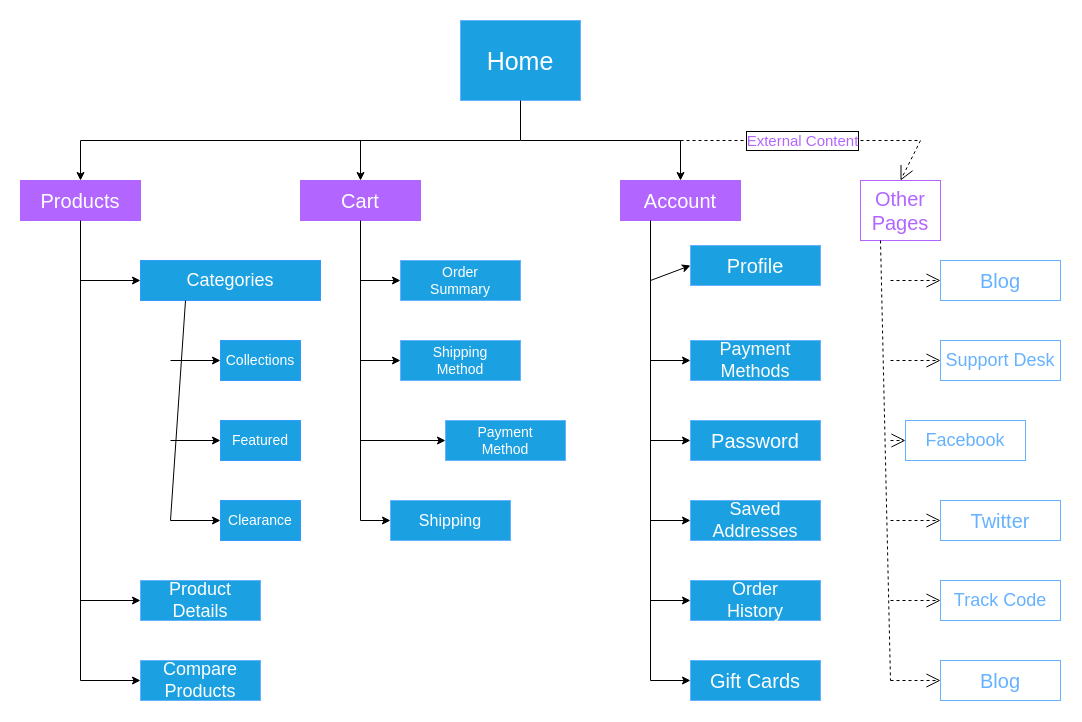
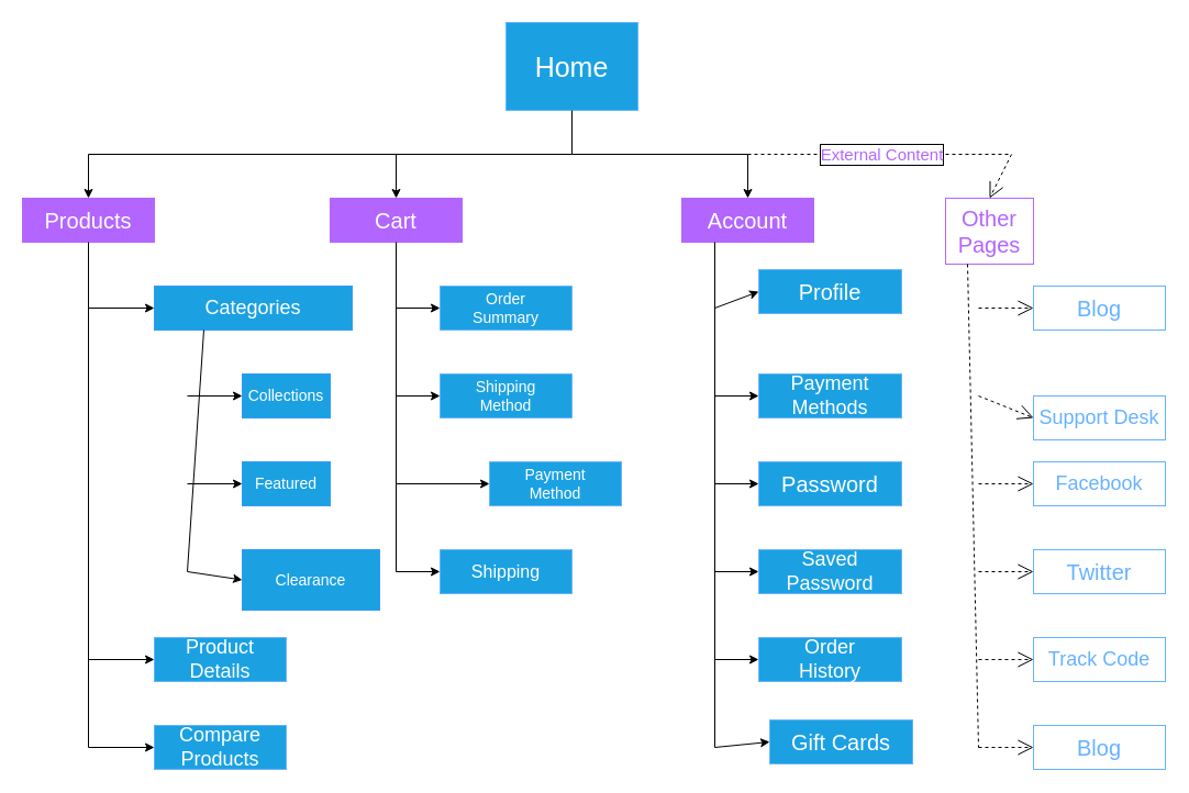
  <mxCell id="0" />
  <mxCell id="1" parent="0" />
  <mxCell id="2" value="Home" style="rounded=0;whiteSpace=wrap;html=1;fillColor=#1ba1e2;fontColor=#ffffff;strokeColor=#66B2FF;fontSize=25;" parent="1" vertex="1"><mxGeometry x="460" y="20" width="120" height="80" as="geometry" /></mxCell>
  <mxCell id="3" value="Products" style="rounded=0;whiteSpace=wrap;html=1;strokeColor=#B266FF;fillColor=#B266FF;fontColor=#ffffff;fontSize=20;" parent="1" vertex="1"><mxGeometry x="20" y="180" width="120" height="40" as="geometry" /></mxCell>
  <mxCell id="4" value="Cart" style="rounded=0;whiteSpace=wrap;html=1;strokeColor=#B266FF;fillColor=#B266FF;fontColor=#ffffff;fontSize=20;" parent="1" vertex="1"><mxGeometry x="300" y="180" width="120" height="40" as="geometry" /></mxCell>
  <mxCell id="5" value="Account" style="rounded=0;whiteSpace=wrap;html=1;strokeColor=#B266FF;fillColor=#B266FF;fontColor=#ffffff;fontSize=20;" parent="1" vertex="1"><mxGeometry x="620" y="180" width="120" height="40" as="geometry" /></mxCell>
  <mxCell id="6" value="Other Pages" style="rounded=0;whiteSpace=wrap;html=1;strokeColor=#B266FF;fillColor=#FFFFFF;fontColor=#B266FF;fontSize=20;" parent="1" vertex="1"><mxGeometry x="860" y="180" width="80" height="60" as="geometry" /></mxCell>
  <mxCell id="7" value="" style="endArrow=none;html=1;rounded=0;fontColor=#B266FF;entryX=0.5;entryY=1;entryDx=0;entryDy=0;" parent="1" target="2" edge="1"><mxGeometry width="50" height="50" relative="1" as="geometry"><mxPoint x="520" y="140" as="sourcePoint" /><mxPoint x="430" y="220" as="targetPoint" /></mxGeometry></mxCell>
  <mxCell id="8" value="" style="endArrow=none;html=1;rounded=0;fontColor=#B266FF;" parent="1" edge="1"><mxGeometry width="50" height="50" relative="1" as="geometry"><mxPoint x="80" y="140" as="sourcePoint" /><mxPoint x="520" y="140" as="targetPoint" /></mxGeometry></mxCell>
  <mxCell id="9" value="" style="endArrow=none;html=1;rounded=0;fontColor=#B266FF;" parent="1" edge="1"><mxGeometry width="50" height="50" relative="1" as="geometry"><mxPoint x="680" y="140" as="sourcePoint" /><mxPoint x="520" y="140" as="targetPoint" /></mxGeometry></mxCell>
  <mxCell id="10" value="" style="endArrow=classic;html=1;rounded=0;fontColor=#B266FF;entryX=0.5;entryY=0;entryDx=0;entryDy=0;" parent="1" target="4" edge="1"><mxGeometry width="50" height="50" relative="1" as="geometry"><mxPoint x="360" y="140" as="sourcePoint" /><mxPoint x="430" y="220" as="targetPoint" /></mxGeometry></mxCell>
  <mxCell id="11" value="" style="endArrow=classic;html=1;rounded=0;fontColor=#B266FF;entryX=0.5;entryY=0;entryDx=0;entryDy=0;" parent="1" target="3" edge="1"><mxGeometry width="50" height="50" relative="1" as="geometry"><mxPoint x="80" y="140" as="sourcePoint" /><mxPoint x="430" y="220" as="targetPoint" /></mxGeometry></mxCell>
  <mxCell id="12" value="" style="endArrow=classic;html=1;rounded=0;fontColor=#B266FF;entryX=0.5;entryY=0;entryDx=0;entryDy=0;" parent="1" target="5" edge="1"><mxGeometry width="50" height="50" relative="1" as="geometry"><mxPoint x="680" y="140" as="sourcePoint" /><mxPoint x="430" y="220" as="targetPoint" /></mxGeometry></mxCell>
  <mxCell id="13" value="External Content" style="endArrow=open;endSize=12;dashed=1;html=1;fontColor=#B266FF;entryX=0.5;entryY=0;entryDx=0;entryDy=0;labelBorderColor=default;horizontal=1;strokeColor=default;rounded=0;shadow=0;fontSize=15;" parent="1" target="6" edge="1"><mxGeometry x="-0.143" width="160" relative="1" as="geometry"><mxPoint x="680" y="140" as="sourcePoint" /><mxPoint x="480" y="250" as="targetPoint" /><Array as="points"><mxPoint x="920" y="140" /></Array><mxPoint as="offset" /></mxGeometry></mxCell>
  <mxCell id="14" value="Categories" style="rounded=0;whiteSpace=wrap;html=1;fontColor=#ffffff;strokeColor=#3399FF;fillColor=#1ba1e2;fontSize=18;" parent="1" vertex="1"><mxGeometry x="140" y="260" width="180" height="40" as="geometry" /></mxCell>
  <mxCell id="15" value="Collections" style="rounded=0;whiteSpace=wrap;html=1;fontColor=#ffffff;strokeColor=#3399FF;fillColor=#1ba1e2;fontSize=14;" parent="1" vertex="1"><mxGeometry x="220" y="340" width="80" height="40" as="geometry" /></mxCell>
  <mxCell id="16" value="Featured" style="rounded=0;whiteSpace=wrap;html=1;fontColor=#ffffff;strokeColor=#3399FF;fillColor=#1ba1e2;fontSize=14;" parent="1" vertex="1"><mxGeometry x="220" y="420" width="80" height="40" as="geometry" /></mxCell>
- <mxCell id="17" value="Clearance" style="rounded=0;whiteSpace=wrap;html=1;fontColor=#ffffff;strokeColor=#3399FF;fillColor=#1ba1e2;fontSize=14;" parent="1" vertex="1"><mxGeometry x="220" y="500" width="80" height="40" as="geometry" /></mxCell>
+ <mxCell id="17" value="Clearance" style="rounded=0;whiteSpace=wrap;html=1;fontColor=#ffffff;strokeColor=#3399FF;fillColor=#1ba1e2;fontSize=14;" parent="1" vertex="1"><mxGeometry x="220" y="500" width="125" height="55" as="geometry" /></mxCell>
  <mxCell id="18" value="Product&lt;br style=&quot;font-size: 18px;&quot;&gt;Details" style="rounded=0;whiteSpace=wrap;html=1;fontColor=#ffffff;strokeColor=#66B2FF;fillColor=#1ba1e2;fontSize=18;" parent="1" vertex="1"><mxGeometry x="140" y="580" width="120" height="40" as="geometry" /></mxCell>
  <mxCell id="19" value="Compare&lt;br style=&quot;font-size: 18px;&quot;&gt;Products" style="rounded=0;whiteSpace=wrap;html=1;fontColor=#ffffff;strokeColor=#66B2FF;fillColor=#1ba1e2;fontSize=18;" parent="1" vertex="1"><mxGeometry x="140" y="660" width="120" height="40" as="geometry" /></mxCell>
  <mxCell id="20" value="" style="endArrow=none;html=1;rounded=0;shadow=0;labelBorderColor=default;fontColor=#B266FF;strokeColor=default;entryX=0.5;entryY=1;entryDx=0;entryDy=0;" parent="1" target="3" edge="1"><mxGeometry width="50" height="50" relative="1" as="geometry"><mxPoint x="80" y="680" as="sourcePoint" /><mxPoint x="430" y="410" as="targetPoint" /></mxGeometry></mxCell>
  <mxCell id="21" value="" style="endArrow=classic;html=1;rounded=0;shadow=0;labelBorderColor=default;fontColor=#B266FF;strokeColor=default;entryX=0;entryY=0.5;entryDx=0;entryDy=0;" parent="1" target="14" edge="1"><mxGeometry width="50" height="50" relative="1" as="geometry"><mxPoint x="80" y="280" as="sourcePoint" /><mxPoint x="430" y="410" as="targetPoint" /></mxGeometry></mxCell>
  <mxCell id="22" value="" style="endArrow=none;html=1;rounded=0;shadow=0;labelBorderColor=default;fontColor=#B266FF;strokeColor=default;entryX=0.25;entryY=1;entryDx=0;entryDy=0;" parent="1" target="14" edge="1"><mxGeometry width="50" height="50" relative="1" as="geometry"><mxPoint x="170" y="520" as="sourcePoint" /><mxPoint x="430" y="410" as="targetPoint" /></mxGeometry></mxCell>
  <mxCell id="23" value="" style="endArrow=classic;html=1;rounded=0;shadow=0;labelBorderColor=default;fontColor=#B266FF;strokeColor=default;entryX=0;entryY=0.5;entryDx=0;entryDy=0;" parent="1" target="15" edge="1"><mxGeometry width="50" height="50" relative="1" as="geometry"><mxPoint x="170" y="360" as="sourcePoint" /><mxPoint x="430" y="410" as="targetPoint" /></mxGeometry></mxCell>
  <mxCell id="24" value="" style="endArrow=classic;html=1;rounded=0;shadow=0;labelBorderColor=default;fontColor=#B266FF;strokeColor=default;entryX=0;entryY=0.5;entryDx=0;entryDy=0;" parent="1" target="16" edge="1"><mxGeometry width="50" height="50" relative="1" as="geometry"><mxPoint x="170" y="440" as="sourcePoint" /><mxPoint x="430" y="410" as="targetPoint" /></mxGeometry></mxCell>
  <mxCell id="25" value="" style="endArrow=classic;html=1;rounded=0;shadow=0;labelBorderColor=default;fontColor=#B266FF;strokeColor=default;entryX=0;entryY=0.5;entryDx=0;entryDy=0;" parent="1" target="17" edge="1"><mxGeometry width="50" height="50" relative="1" as="geometry"><mxPoint x="170" y="520" as="sourcePoint" /><mxPoint x="430" y="410" as="targetPoint" /></mxGeometry></mxCell>
  <mxCell id="26" value="" style="endArrow=classic;html=1;rounded=0;shadow=0;labelBorderColor=default;fontColor=#B266FF;strokeColor=default;entryX=0;entryY=0.5;entryDx=0;entryDy=0;" parent="1" target="18" edge="1"><mxGeometry width="50" height="50" relative="1" as="geometry"><mxPoint x="80" y="600" as="sourcePoint" /><mxPoint x="430" y="410" as="targetPoint" /></mxGeometry></mxCell>
  <mxCell id="27" value="" style="endArrow=classic;html=1;rounded=0;shadow=0;labelBorderColor=default;fontColor=#B266FF;strokeColor=default;entryX=0;entryY=0.5;entryDx=0;entryDy=0;" parent="1" target="19" edge="1"><mxGeometry width="50" height="50" relative="1" as="geometry"><mxPoint x="80" y="680" as="sourcePoint" /><mxPoint x="430" y="410" as="targetPoint" /></mxGeometry></mxCell>
  <mxCell id="28" value="Order&lt;br style=&quot;font-size: 14px;&quot;&gt;Summary" style="rounded=0;whiteSpace=wrap;html=1;fontColor=#ffffff;strokeColor=#66B2FF;fillColor=#1ba1e2;fontSize=14;" parent="1" vertex="1"><mxGeometry x="400" y="260" width="120" height="40" as="geometry" /></mxCell>
  <mxCell id="29" value="Shipping&lt;br style=&quot;font-size: 14px;&quot;&gt;Method" style="rounded=0;whiteSpace=wrap;html=1;fontColor=#ffffff;strokeColor=#66B2FF;fillColor=#1ba1e2;fontSize=14;" parent="1" vertex="1"><mxGeometry x="400" y="340" width="120" height="40" as="geometry" /></mxCell>
  <mxCell id="30" value="Payment&lt;br style=&quot;font-size: 14px;&quot;&gt;Method" style="rounded=0;whiteSpace=wrap;html=1;fontColor=#ffffff;strokeColor=#66B2FF;fillColor=#1ba1e2;fontSize=14;" parent="1" vertex="1"><mxGeometry x="445" y="420" width="120" height="40" as="geometry" /></mxCell>
- <mxCell id="31" value="Shipping" style="rounded=0;whiteSpace=wrap;html=1;fontColor=#ffffff;strokeColor=#66B2FF;fillColor=#1ba1e2;fontSize=16;" parent="1" vertex="1"><mxGeometry x="390" y="500" width="120" height="40" as="geometry" /></mxCell>
+ <mxCell id="31" value="Shipping" style="rounded=0;whiteSpace=wrap;html=1;fontColor=#ffffff;strokeColor=#66B2FF;fillColor=#1ba1e2;fontSize=16;" parent="1" vertex="1"><mxGeometry x="400" y="500" width="120" height="40" as="geometry" /></mxCell>
  <mxCell id="32" value="" style="endArrow=none;html=1;rounded=0;shadow=0;labelBorderColor=default;fontColor=#B266FF;strokeColor=default;entryX=0.5;entryY=1;entryDx=0;entryDy=0;" parent="1" target="4" edge="1"><mxGeometry width="50" height="50" relative="1" as="geometry"><mxPoint x="360" y="520" as="sourcePoint" /><mxPoint x="430" y="390" as="targetPoint" /></mxGeometry></mxCell>
  <mxCell id="33" value="" style="endArrow=classic;html=1;rounded=0;shadow=0;labelBorderColor=default;fontColor=#B266FF;strokeColor=default;entryX=0;entryY=0.5;entryDx=0;entryDy=0;" parent="1" target="28" edge="1"><mxGeometry width="50" height="50" relative="1" as="geometry"><mxPoint x="360" y="280" as="sourcePoint" /><mxPoint x="430" y="390" as="targetPoint" /></mxGeometry></mxCell>
  <mxCell id="34" value="" style="endArrow=classic;html=1;rounded=0;shadow=0;labelBorderColor=default;fontColor=#B266FF;strokeColor=default;entryX=0;entryY=0.5;entryDx=0;entryDy=0;" parent="1" target="29" edge="1"><mxGeometry width="50" height="50" relative="1" as="geometry"><mxPoint x="360" y="360" as="sourcePoint" /><mxPoint x="430" y="390" as="targetPoint" /></mxGeometry></mxCell>
  <mxCell id="35" value="" style="endArrow=classic;html=1;rounded=0;shadow=0;labelBorderColor=default;fontColor=#B266FF;strokeColor=default;entryX=0;entryY=0.5;entryDx=0;entryDy=0;" parent="1" target="30" edge="1"><mxGeometry width="50" height="50" relative="1" as="geometry"><mxPoint x="360" y="440" as="sourcePoint" /><mxPoint x="430" y="390" as="targetPoint" /></mxGeometry></mxCell>
  <mxCell id="36" value="" style="endArrow=classic;html=1;rounded=0;shadow=0;labelBorderColor=default;fontColor=#B266FF;strokeColor=default;entryX=0;entryY=0.5;entryDx=0;entryDy=0;" parent="1" target="31" edge="1"><mxGeometry width="50" height="50" relative="1" as="geometry"><mxPoint x="360" y="520" as="sourcePoint" /><mxPoint x="430" y="390" as="targetPoint" /></mxGeometry></mxCell>
  <mxCell id="37" value="Profile" style="rounded=0;whiteSpace=wrap;html=1;fontColor=#ffffff;strokeColor=#66B2FF;fillColor=#1ba1e2;fontSize=20;" parent="1" vertex="1"><mxGeometry x="690" y="245" width="130" height="40" as="geometry" /></mxCell>
  <mxCell id="38" value="Payment&lt;br style=&quot;font-size: 18px;&quot;&gt;Methods" style="rounded=0;whiteSpace=wrap;html=1;fontColor=#ffffff;strokeColor=#66B2FF;fillColor=#1ba1e2;fontSize=18;" parent="1" vertex="1"><mxGeometry x="690" y="340" width="130" height="40" as="geometry" /></mxCell>
  <mxCell id="39" value="Password" style="rounded=0;whiteSpace=wrap;html=1;fontColor=#ffffff;strokeColor=#66B2FF;fillColor=#1ba1e2;fontSize=20;" parent="1" vertex="1"><mxGeometry x="690" y="420" width="130" height="40" as="geometry" /></mxCell>
- <mxCell id="40" value="Saved&lt;br style=&quot;font-size: 18px;&quot;&gt;Addresses" style="rounded=0;whiteSpace=wrap;html=1;fontColor=#ffffff;strokeColor=#66B2FF;fillColor=#1ba1e2;fontSize=18;" parent="1" vertex="1"><mxGeometry x="690" y="500" width="130" height="40" as="geometry" /></mxCell>
+ <mxCell id="40" value="Saved&lt;br style=&quot;font-size: 18px;&quot;&gt;Password" style="rounded=0;whiteSpace=wrap;html=1;fontColor=#ffffff;strokeColor=#66B2FF;fillColor=#1ba1e2;fontSize=18;" parent="1" vertex="1"><mxGeometry x="690" y="500" width="130" height="40" as="geometry" /></mxCell>
  <mxCell id="41" value="Order&lt;br style=&quot;font-size: 18px;&quot;&gt;History" style="rounded=0;whiteSpace=wrap;html=1;fontColor=#ffffff;strokeColor=#66B2FF;fillColor=#1ba1e2;fontSize=18;" parent="1" vertex="1"><mxGeometry x="690" y="580" width="130" height="40" as="geometry" /></mxCell>
- <mxCell id="42" value="Gift Cards" style="rounded=0;whiteSpace=wrap;html=1;fontColor=#ffffff;strokeColor=#66B2FF;fillColor=#1ba1e2;fontSize=20;" parent="1" vertex="1"><mxGeometry x="690" y="660" width="130" height="40" as="geometry" /></mxCell>
+ <mxCell id="42" value="Gift Cards" style="rounded=0;whiteSpace=wrap;html=1;fontColor=#ffffff;strokeColor=#66B2FF;fillColor=#1ba1e2;fontSize=20;" parent="1" vertex="1"><mxGeometry x="700" y="655" width="130" height="40" as="geometry" /></mxCell>
  <mxCell id="43" value="" style="endArrow=none;html=1;rounded=0;shadow=0;labelBorderColor=default;fontColor=#B266FF;strokeColor=default;entryX=0.25;entryY=1;entryDx=0;entryDy=0;" parent="1" target="5" edge="1"><mxGeometry width="50" height="50" relative="1" as="geometry"><mxPoint x="650" y="680" as="sourcePoint" /><mxPoint x="430" y="390" as="targetPoint" /></mxGeometry></mxCell>
  <mxCell id="44" value="" style="endArrow=classic;html=1;rounded=0;shadow=0;labelBorderColor=default;fontColor=#B266FF;strokeColor=default;entryX=0;entryY=0.5;entryDx=0;entryDy=0;" parent="1" target="37" edge="1"><mxGeometry width="50" height="50" relative="1" as="geometry"><mxPoint x="650" y="280" as="sourcePoint" /><mxPoint x="430" y="390" as="targetPoint" /></mxGeometry></mxCell>
  <mxCell id="45" value="" style="endArrow=classic;html=1;rounded=0;shadow=0;labelBorderColor=default;fontColor=#B266FF;strokeColor=default;entryX=0;entryY=0.5;entryDx=0;entryDy=0;" parent="1" target="38" edge="1"><mxGeometry width="50" height="50" relative="1" as="geometry"><mxPoint x="650" y="360" as="sourcePoint" /><mxPoint x="430" y="390" as="targetPoint" /></mxGeometry></mxCell>
  <mxCell id="46" value="" style="endArrow=classic;html=1;rounded=0;shadow=0;labelBorderColor=default;fontColor=#B266FF;strokeColor=default;entryX=0;entryY=0.5;entryDx=0;entryDy=0;" parent="1" target="39" edge="1"><mxGeometry width="50" height="50" relative="1" as="geometry"><mxPoint x="650" y="440" as="sourcePoint" /><mxPoint x="700" y="370" as="targetPoint" /></mxGeometry></mxCell>
  <mxCell id="47" value="" style="endArrow=classic;html=1;rounded=0;shadow=0;labelBorderColor=default;fontColor=#B266FF;strokeColor=default;entryX=0;entryY=0.5;entryDx=0;entryDy=0;" parent="1" target="40" edge="1"><mxGeometry width="50" height="50" relative="1" as="geometry"><mxPoint x="650" y="520" as="sourcePoint" /><mxPoint x="710" y="380" as="targetPoint" /></mxGeometry></mxCell>
  <mxCell id="48" value="" style="endArrow=classic;html=1;rounded=0;shadow=0;labelBorderColor=default;fontColor=#B266FF;strokeColor=default;entryX=0;entryY=0.5;entryDx=0;entryDy=0;" parent="1" target="41" edge="1"><mxGeometry width="50" height="50" relative="1" as="geometry"><mxPoint x="650" y="600" as="sourcePoint" /><mxPoint x="720" y="390" as="targetPoint" /></mxGeometry></mxCell>
  <mxCell id="49" value="" style="endArrow=classic;html=1;rounded=0;shadow=0;labelBorderColor=default;fontColor=#B266FF;strokeColor=default;entryX=0;entryY=0.5;entryDx=0;entryDy=0;" parent="1" target="42" edge="1"><mxGeometry width="50" height="50" relative="1" as="geometry"><mxPoint x="650" y="680" as="sourcePoint" /><mxPoint x="730" y="400" as="targetPoint" /></mxGeometry></mxCell>
  <mxCell id="50" value="Blog" style="rounded=0;whiteSpace=wrap;html=1;fontColor=#66B2FF;strokeColor=#66B2FF;fillColor=#FFFFFF;fontSize=20;" parent="1" vertex="1"><mxGeometry x="940" y="260" width="120" height="40" as="geometry" /></mxCell>
- <mxCell id="51" value="Support Desk" style="rounded=0;whiteSpace=wrap;html=1;fontColor=#66B2FF;strokeColor=#66B2FF;fillColor=#FFFFFF;fontSize=18;" parent="1" vertex="1"><mxGeometry x="940" y="340" width="120" height="40" as="geometry" /></mxCell>
- <mxCell id="52" value="Facebook" style="rounded=0;whiteSpace=wrap;html=1;fontColor=#66B2FF;strokeColor=#66B2FF;fillColor=#FFFFFF;fontSize=18;" parent="1" vertex="1"><mxGeometry x="905" y="420" width="120" height="40" as="geometry" /></mxCell>
+ <mxCell id="51" value="Support Desk" style="rounded=0;whiteSpace=wrap;html=1;fontColor=#66B2FF;strokeColor=#66B2FF;fillColor=#FFFFFF;fontSize=18;" parent="1" vertex="1"><mxGeometry x="940" y="360" width="120" height="40" as="geometry" /></mxCell>
+ <mxCell id="52" value="Facebook" style="rounded=0;whiteSpace=wrap;html=1;fontColor=#66B2FF;strokeColor=#66B2FF;fillColor=#FFFFFF;fontSize=18;" parent="1" vertex="1"><mxGeometry x="940" y="420" width="120" height="40" as="geometry" /></mxCell>
  <mxCell id="53" value="Twitter" style="rounded=0;whiteSpace=wrap;html=1;fontColor=#66B2FF;strokeColor=#66B2FF;fillColor=#FFFFFF;fontSize=20;" parent="1" vertex="1"><mxGeometry x="940" y="500" width="120" height="40" as="geometry" /></mxCell>
  <mxCell id="54" value="Track Code" style="rounded=0;whiteSpace=wrap;html=1;fontColor=#66B2FF;strokeColor=#66B2FF;fillColor=#FFFFFF;fontSize=18;" parent="1" vertex="1"><mxGeometry x="940" y="580" width="120" height="40" as="geometry" /></mxCell>
  <mxCell id="55" value="Blog" style="rounded=0;whiteSpace=wrap;html=1;fontColor=#66B2FF;strokeColor=#66B2FF;fillColor=#FFFFFF;fontSize=20;" parent="1" vertex="1"><mxGeometry x="940" y="660" width="120" height="40" as="geometry" /></mxCell>
  <mxCell id="56" value="" style="endArrow=none;dashed=1;html=1;rounded=0;shadow=0;labelBorderColor=default;fontColor=#66B2FF;strokeColor=default;exitX=0.25;exitY=1;exitDx=0;exitDy=0;" parent="1" source="6" edge="1"><mxGeometry width="50" height="50" relative="1" as="geometry"><mxPoint x="380" y="420" as="sourcePoint" /><mxPoint x="890" y="680" as="targetPoint" /></mxGeometry></mxCell>
  <mxCell id="57" value="" style="endArrow=open;dashed=1;endFill=0;endSize=12;html=1;rounded=0;shadow=0;labelBorderColor=default;fontColor=#66B2FF;strokeColor=default;" parent="1" target="50" edge="1"><mxGeometry width="160" relative="1" as="geometry"><mxPoint x="890" y="280" as="sourcePoint" /><mxPoint x="480" y="390" as="targetPoint" /></mxGeometry></mxCell>
  <mxCell id="58" value="" style="endArrow=open;dashed=1;endFill=0;endSize=12;html=1;rounded=0;shadow=0;labelBorderColor=default;fontColor=#66B2FF;strokeColor=default;entryX=0;entryY=0.5;entryDx=0;entryDy=0;" parent="1" target="51" edge="1"><mxGeometry width="160" relative="1" as="geometry"><mxPoint x="890" y="360" as="sourcePoint" /><mxPoint x="950" y="290" as="targetPoint" /></mxGeometry></mxCell>
  <mxCell id="59" value="" style="endArrow=open;dashed=1;endFill=0;endSize=12;html=1;rounded=0;shadow=0;labelBorderColor=default;fontColor=#66B2FF;strokeColor=default;entryX=0;entryY=0.5;entryDx=0;entryDy=0;" parent="1" target="52" edge="1"><mxGeometry width="160" relative="1" as="geometry"><mxPoint x="890" y="440" as="sourcePoint" /><mxPoint x="960" y="300" as="targetPoint" /></mxGeometry></mxCell>
  <mxCell id="60" value="" style="endArrow=open;dashed=1;endFill=0;endSize=12;html=1;rounded=0;shadow=0;labelBorderColor=default;fontColor=#66B2FF;strokeColor=default;entryX=0;entryY=0.5;entryDx=0;entryDy=0;" parent="1" target="53" edge="1"><mxGeometry width="160" relative="1" as="geometry"><mxPoint x="890" y="520" as="sourcePoint" /><mxPoint x="970" y="310" as="targetPoint" /></mxGeometry></mxCell>
  <mxCell id="61" value="" style="endArrow=open;dashed=1;endFill=0;endSize=12;html=1;rounded=0;shadow=0;labelBorderColor=default;fontColor=#66B2FF;strokeColor=default;entryX=0;entryY=0.5;entryDx=0;entryDy=0;" parent="1" target="54" edge="1"><mxGeometry width="160" relative="1" as="geometry"><mxPoint x="890" y="600" as="sourcePoint" /><mxPoint x="980" y="320" as="targetPoint" /></mxGeometry></mxCell>
  <mxCell id="62" value="" style="endArrow=open;dashed=1;endFill=0;endSize=12;html=1;rounded=0;shadow=0;labelBorderColor=default;fontColor=#66B2FF;strokeColor=default;entryX=0;entryY=0.5;entryDx=0;entryDy=0;" parent="1" target="55" edge="1"><mxGeometry width="160" relative="1" as="geometry"><mxPoint x="890" y="680" as="sourcePoint" /><mxPoint x="990" y="330" as="targetPoint" /></mxGeometry></mxCell>
